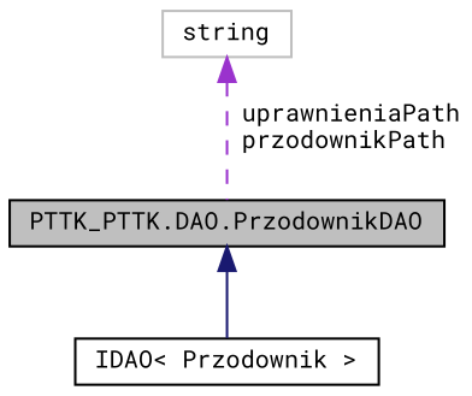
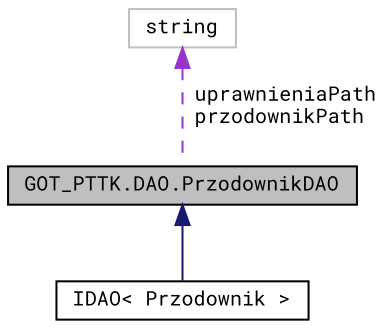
  digraph {
    fontname="Roboto Mono"
    node [color=black fillcolor=white fontname="Roboto Mono" fontsize=10 shape=record style=filled]
    edge [dir=back fontname="Roboto Mono" fontsize=10 labelfontname=Helvetica labelfontsize=10]
-   n1 [fillcolor=grey75 fontcolor=black height=0.2 label="PTTK_PTTK.DAO.PrzodownikDAO" width=0.4]
+   n1 [fillcolor=grey75 fontcolor=black height=0.2 label="GOT_PTTK.DAO.PrzodownikDAO" width=0.4]
    n2 [height=0.2 label="IDAO\< Przodownik \>" width=0.4]
    n3 [color=grey75 height=0.2 label=string width=0.4]
    n1 -> n2 [color=midnightblue style=solid]
    n3 -> n1 [color=darkorchid3 label=" uprawnieniaPath\nprzodownikPath" style=dashed]
  }
